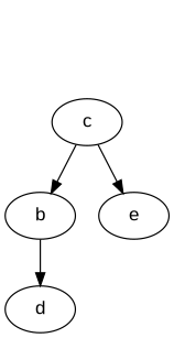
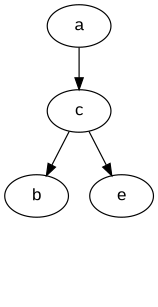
  digraph {
    fontname="Liberation Sans"
    node [fontname="Liberation Sans" weight=1.0]
    edge [fontname="Liberation Sans"]
+   a
    c
    b
-   d
    e
+   a -> c
    c -> b
    c -> e
-   b -> d
  }
